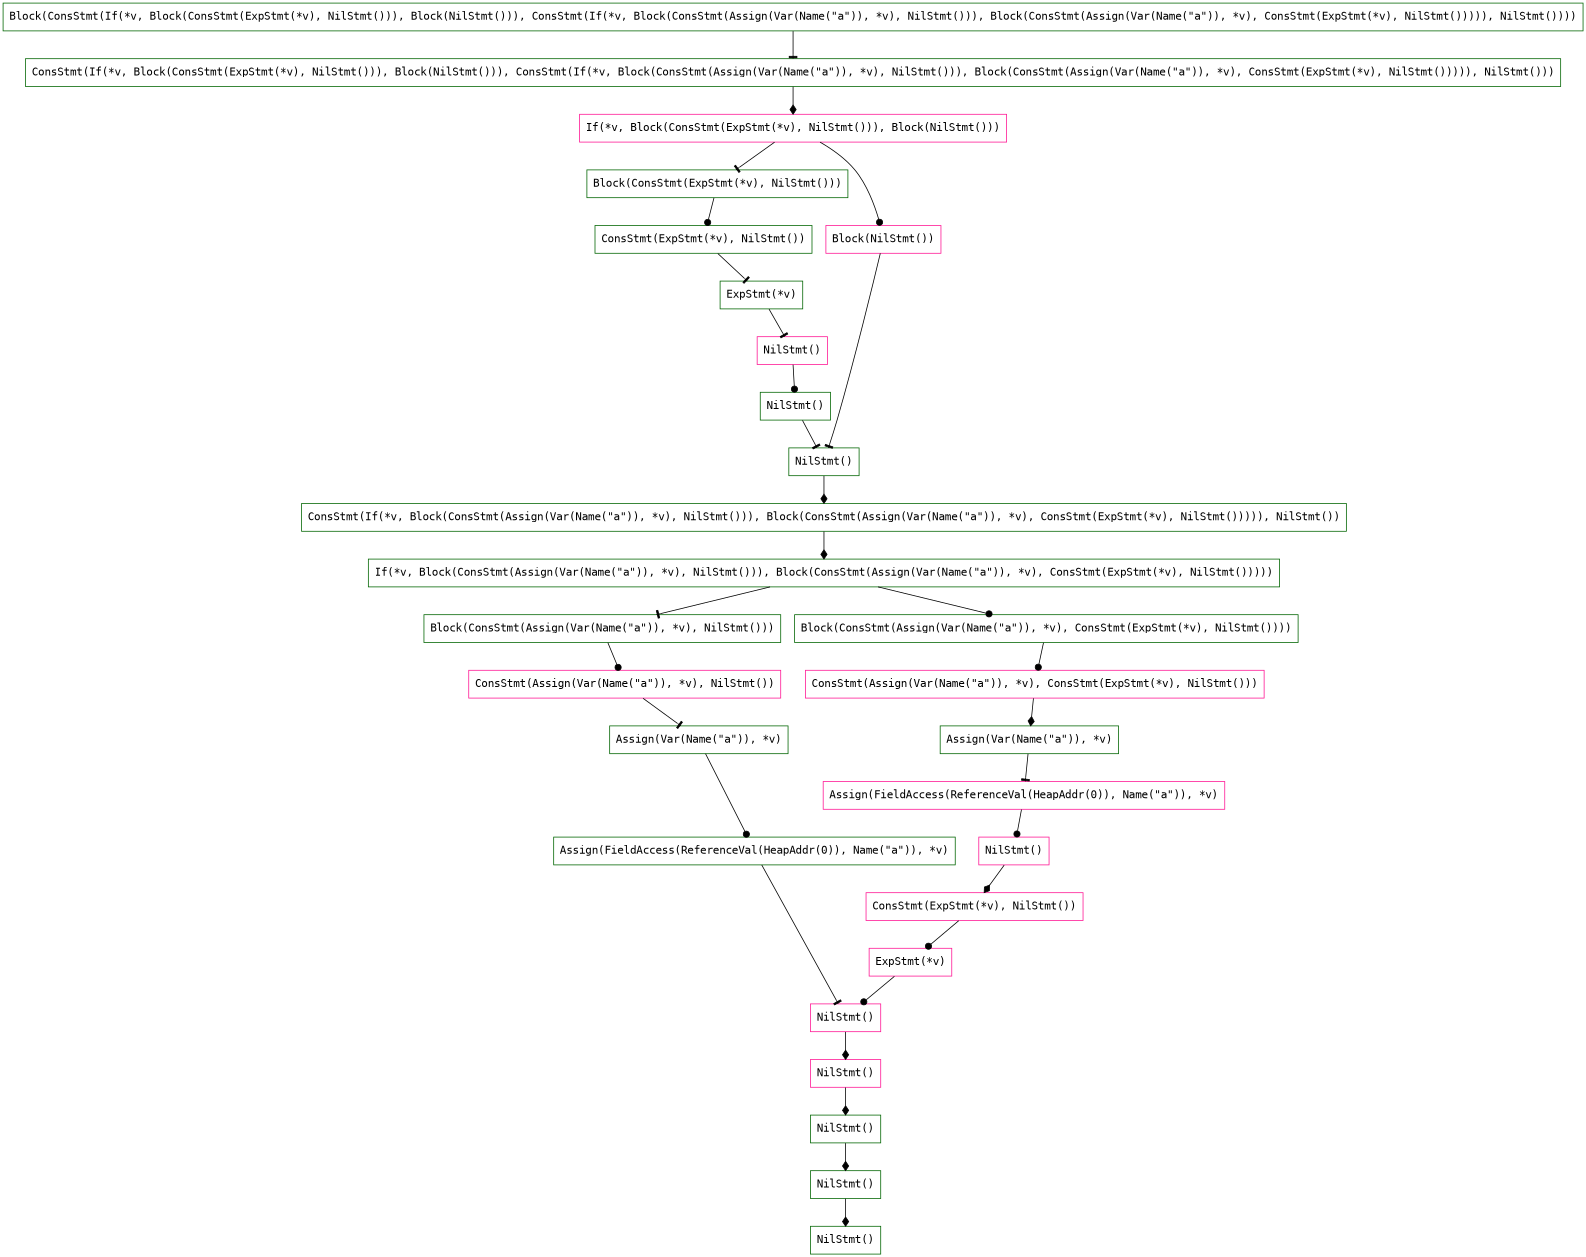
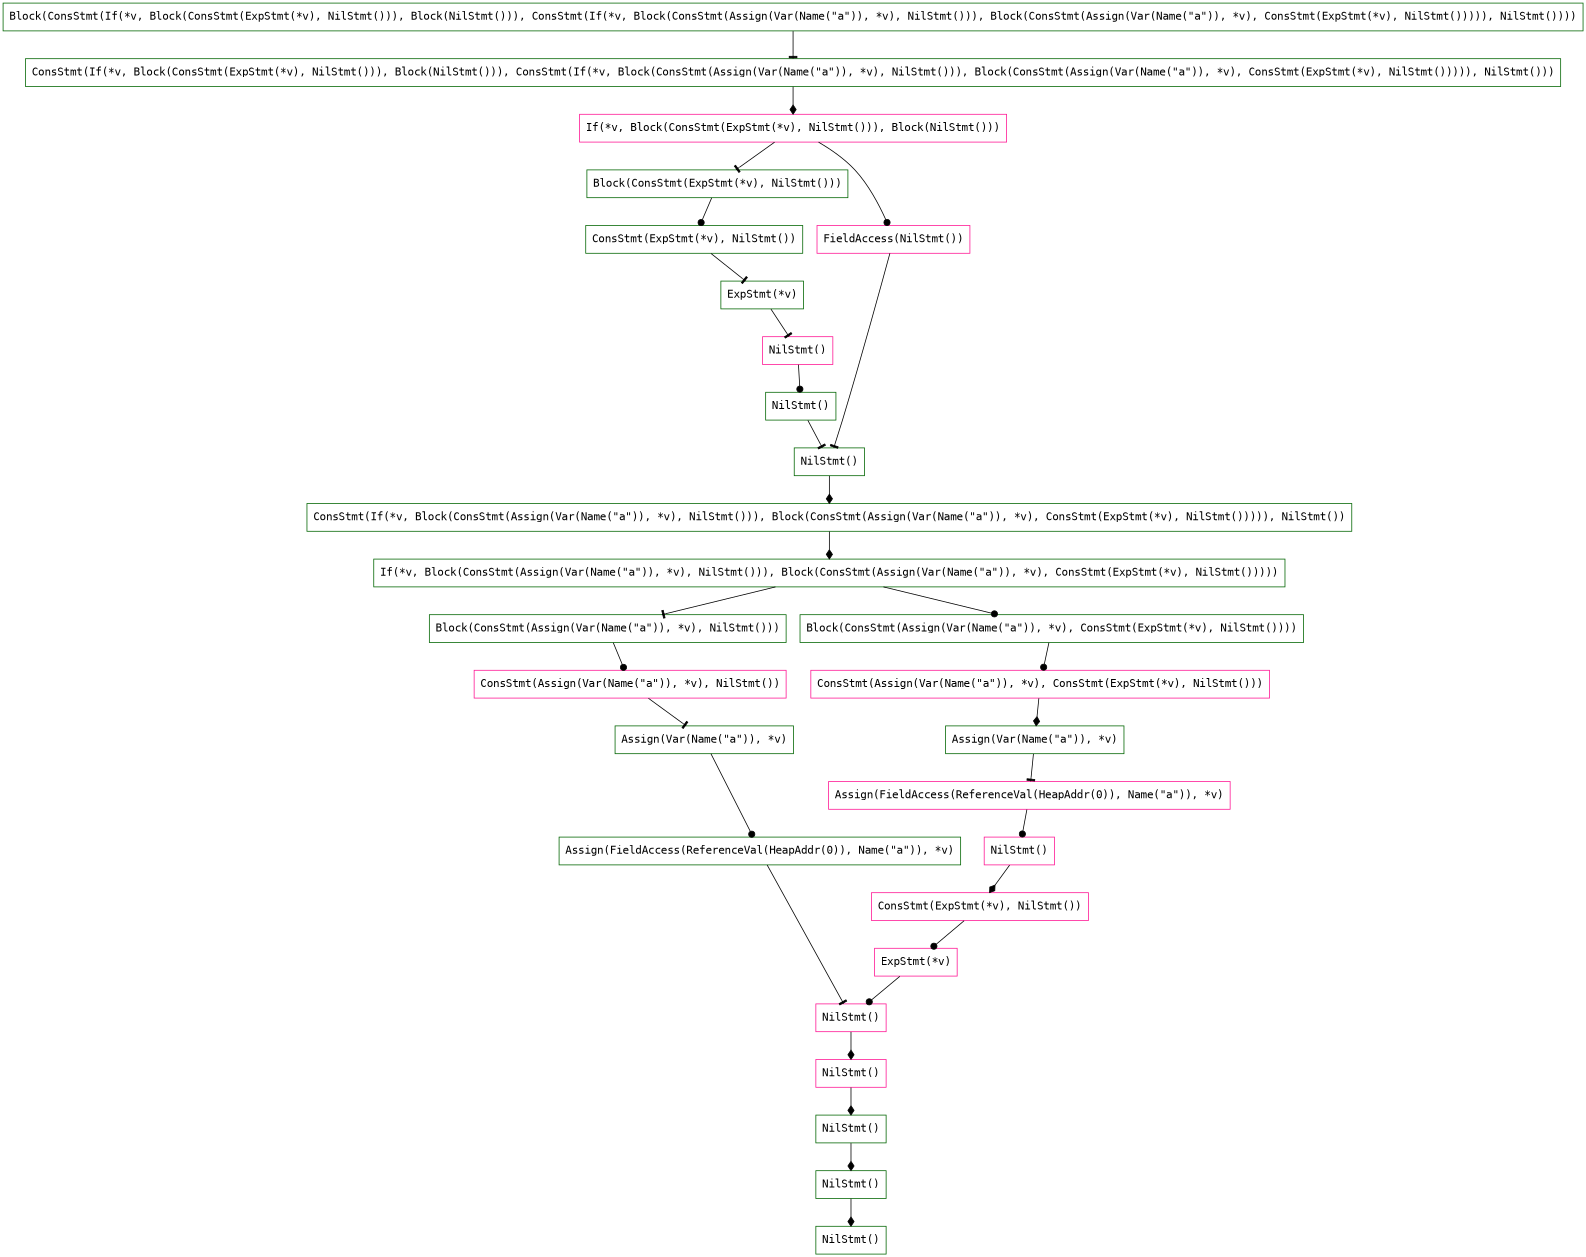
  digraph {
    fontname="DejaVu Sans Mono"
    node [shape=box color=darkgreen fontname="DejaVu Sans Mono"]
    edge [shape=box arrowhead=dot fontname="DejaVu Sans Mono"]
    n1 [label="NilStmt()"]
    n2 [label="NilStmt()"]
    n3 [label="ConsStmt(If(*v, Block(ConsStmt(Assign(Var(Name(\"a\")), *v), NilStmt())), Block(ConsStmt(Assign(Var(Name(\"a\")), *v), ConsStmt(ExpStmt(*v), NilStmt())))), NilStmt())"]
    n4 [label="Block(ConsStmt(ExpStmt(*v), NilStmt()))"]
    n5 [label="ConsStmt(ExpStmt(*v), NilStmt())"]
-   n6 [label="Block(NilStmt())" color=deeppink]
+   n6 [label="FieldAccess(NilStmt())" color=deeppink]
    n7 [label="ConsStmt(If(*v, Block(ConsStmt(ExpStmt(*v), NilStmt())), Block(NilStmt())), ConsStmt(If(*v, Block(ConsStmt(Assign(Var(Name(\"a\")), *v), NilStmt())), Block(ConsStmt(Assign(Var(Name(\"a\")), *v), ConsStmt(ExpStmt(*v), NilStmt())))), NilStmt()))"]
    n8 [label="If(*v, Block(ConsStmt(ExpStmt(*v), NilStmt())), Block(NilStmt()))" color=deeppink]
    n9 [label="Assign(FieldAccess(ReferenceVal(HeapAddr(0)), Name(\"a\")), *v)" color=deeppink]
    n10 [label="NilStmt()" color=deeppink]
    n11 [label="ExpStmt(*v)" color=deeppink]
    n12 [label="NilStmt()" color=deeppink]
    n13 [label="Assign(FieldAccess(ReferenceVal(HeapAddr(0)), Name(\"a\")), *v)"]
    n14 [label="Block(ConsStmt(Assign(Var(Name(\"a\")), *v), NilStmt()))"]
    n15 [label="ConsStmt(Assign(Var(Name(\"a\")), *v), NilStmt())" color=deeppink]
    n16 [label="ConsStmt(Assign(Var(Name(\"a\")), *v), ConsStmt(ExpStmt(*v), NilStmt()))" color=deeppink]
    n17 [label="Assign(Var(Name(\"a\")), *v)"]
    n18 [label="NilStmt()" color=deeppink]
    n19 [label="NilStmt()"]
    n20 [label="If(*v, Block(ConsStmt(Assign(Var(Name(\"a\")), *v), NilStmt())), Block(ConsStmt(Assign(Var(Name(\"a\")), *v), ConsStmt(ExpStmt(*v), NilStmt()))))"]
    n21 [label="Block(ConsStmt(Assign(Var(Name(\"a\")), *v), ConsStmt(ExpStmt(*v), NilStmt())))"]
    n22 [label="ConsStmt(ExpStmt(*v), NilStmt())" color=deeppink]
    n23 [label="Assign(Var(Name(\"a\")), *v)"]
    n24 [label="NilStmt()"]
    n25 [label="NilStmt()"]
    n26 [label="ExpStmt(*v)"]
    n27 [label="NilStmt()" color=deeppink]
    n28 [label="Block(ConsStmt(If(*v, Block(ConsStmt(ExpStmt(*v), NilStmt())), Block(NilStmt())), ConsStmt(If(*v, Block(ConsStmt(Assign(Var(Name(\"a\")), *v), NilStmt())), Block(ConsStmt(Assign(Var(Name(\"a\")), *v), ConsStmt(ExpStmt(*v), NilStmt())))), NilStmt())))"]
    n2 -> n3 [arrowhead=diamond]
    n3 -> n20 [arrowhead=diamond]
    n4 -> n5
    n5 -> n26 [arrowhead=tee]
    n6 -> n2 [arrowhead=tee]
    n7 -> n8 [arrowhead=diamond]
    n8 -> n4 [arrowhead=tee]
    n8 -> n6
    n9 -> n10
    n10 -> n22 [arrowhead=diamond]
    n11 -> n12
    n12 -> n18 [arrowhead=diamond]
    n13 -> n12 [arrowhead=tee]
    n14 -> n15
    n15 -> n23 [arrowhead=tee]
    n16 -> n17 [arrowhead=diamond]
    n17 -> n9 [arrowhead=tee]
    n18 -> n19 [arrowhead=diamond]
    n19 -> n25 [arrowhead=diamond]
    n20 -> n14 [arrowhead=tee]
    n20 -> n21
    n21 -> n16
    n22 -> n11
    n23 -> n13
    n24 -> n2 [arrowhead=tee]
    n25 -> n1 [arrowhead=diamond]
    n26 -> n27 [arrowhead=tee]
    n27 -> n24
    n28 -> n7 [arrowhead=tee]
  }
